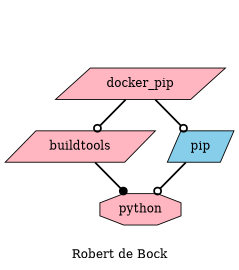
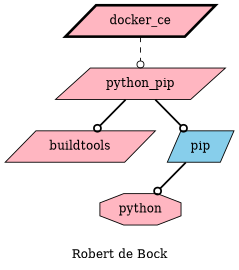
  digraph {
    label="Robert de Bock"
    node [fillcolor=lightpink shape=parallelogram style=filled]
    edge [arrowhead=odot style=bold]
    n1 [label=python shape=octagon]
    buildtools
    n3 [fillcolor=skyblue label=pip]
-   python_pip [label=docker_pip]
-   buildtools -> n1 [arrowhead=dot]
+   python_pip
+   docker_ce [penwidth=3]
    n3 -> n1
    python_pip -> buildtools
    python_pip -> n3
+   docker_ce -> python_pip [style=dashed]
  }
